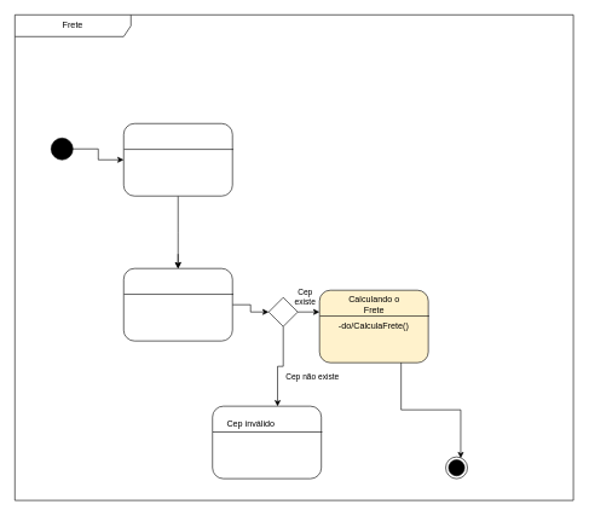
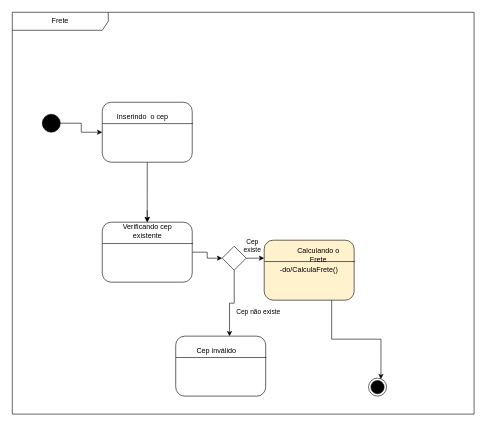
  <mxCell id="0" />
  <mxCell id="1" parent="0" />
  <mxCell id="2" value="Frete" style="shape=umlFrame;whiteSpace=wrap;html=1;pointerEvents=0;recursiveResize=0;container=1;collapsible=0;width=160;" parent="1" vertex="1"><mxGeometry x="20" y="20" width="770" height="670" as="geometry" /></mxCell>
  <mxCell id="3" style="edgeStyle=orthogonalEdgeStyle;rounded=0;orthogonalLoop=1;jettySize=auto;html=1;exitX=0.5;exitY=1;exitDx=0;exitDy=0;" parent="2" source="4" edge="1"><mxGeometry relative="1" as="geometry"><mxPoint x="225" y="350" as="targetPoint" /></mxGeometry></mxCell>
  <mxCell id="4" value="" style="rounded=1;whiteSpace=wrap;html=1;" parent="2" vertex="1"><mxGeometry x="150" y="150" width="150" height="100" as="geometry" /></mxCell>
  <mxCell id="5" value="" style="endArrow=none;html=1;rounded=0;exitX=0.003;exitY=0.356;exitDx=0;exitDy=0;exitPerimeter=0;entryX=1.008;entryY=0.356;entryDx=0;entryDy=0;entryPerimeter=0;" parent="2" source="4" target="4" edge="1"><mxGeometry width="50" height="50" relative="1" as="geometry"><mxPoint x="310" y="240" as="sourcePoint" /><mxPoint x="360" y="190" as="targetPoint" /></mxGeometry></mxCell>
  <mxCell id="6" value="" style="ellipse;html=1;shape=endState;fillColor=#000000;" parent="2" vertex="1"><mxGeometry x="594" y="610" width="30" height="30" as="geometry" /></mxCell>
  <mxCell id="7" style="edgeStyle=orthogonalEdgeStyle;rounded=0;orthogonalLoop=1;jettySize=auto;html=1;exitX=1;exitY=0.5;exitDx=0;exitDy=0;" parent="2" source="8" target="4" edge="1"><mxGeometry relative="1" as="geometry" /></mxCell>
  <mxCell id="8" value="" style="ellipse;html=1;fillColor=#000000;" parent="2" vertex="1"><mxGeometry x="50" y="170" width="30" height="30" as="geometry" /></mxCell>
+ <mxCell id="9" value="Inserindo&amp;nbsp; o cep" style="text;html=1;strokeColor=none;fillColor=none;align=center;verticalAlign=middle;whiteSpace=wrap;rounded=0;" parent="2" vertex="1"><mxGeometry x="170" y="160" width="95" height="30" as="geometry" /></mxCell>
  <mxCell id="10" style="edgeStyle=orthogonalEdgeStyle;rounded=0;orthogonalLoop=1;jettySize=auto;html=1;exitX=1;exitY=0.5;exitDx=0;exitDy=0;" parent="2" source="11" target="16" edge="1"><mxGeometry relative="1" as="geometry" /></mxCell>
  <mxCell id="11" value="" style="rounded=1;whiteSpace=wrap;html=1;" parent="2" vertex="1"><mxGeometry x="150" y="350" width="150" height="100" as="geometry" /></mxCell>
  <mxCell id="12" value="" style="endArrow=none;html=1;rounded=0;exitX=0.003;exitY=0.356;exitDx=0;exitDy=0;exitPerimeter=0;entryX=1.008;entryY=0.356;entryDx=0;entryDy=0;entryPerimeter=0;" parent="2" source="11" target="11" edge="1"><mxGeometry width="50" height="50" relative="1" as="geometry"><mxPoint x="310" y="440" as="sourcePoint" /><mxPoint x="360" y="390" as="targetPoint" /></mxGeometry></mxCell>
+ <mxCell id="13" value="Verificando cep existente" style="text;html=1;strokeColor=none;fillColor=none;align=center;verticalAlign=middle;whiteSpace=wrap;rounded=0;" parent="2" vertex="1"><mxGeometry x="177.5" y="350" width="95" height="30" as="geometry" /></mxCell>
  <mxCell id="14" style="edgeStyle=orthogonalEdgeStyle;rounded=0;orthogonalLoop=1;jettySize=auto;html=1;exitX=0.5;exitY=1;exitDx=0;exitDy=0;entryX=0.5;entryY=0;entryDx=0;entryDy=0;" parent="2" target="11" edge="1"><mxGeometry relative="1" as="geometry"><mxPoint x="225" y="330" as="sourcePoint" /></mxGeometry></mxCell>
  <mxCell id="15" value="Cep &lt;br&gt;existe" style="edgeStyle=orthogonalEdgeStyle;rounded=0;orthogonalLoop=1;jettySize=auto;html=1;exitX=1;exitY=0.5;exitDx=0;exitDy=0;" parent="2" source="16" edge="1"><mxGeometry x="-0.337" y="20" relative="1" as="geometry"><mxPoint x="420" y="410.167" as="targetPoint" /><mxPoint as="offset" /></mxGeometry></mxCell>
  <mxCell id="16" value="" style="rhombus;whiteSpace=wrap;html=1;" parent="2" vertex="1"><mxGeometry x="350" y="390" width="40" height="40" as="geometry" /></mxCell>
  <mxCell id="17" value="-do/CalculaFrete()" style="rounded=1;whiteSpace=wrap;html=1;fillColor=#fff2cc;" parent="2" vertex="1"><mxGeometry x="420" y="380" width="150" height="100" as="geometry" /></mxCell>
  <mxCell id="18" value="" style="endArrow=none;html=1;rounded=0;exitX=0.003;exitY=0.356;exitDx=0;exitDy=0;exitPerimeter=0;entryX=1.008;entryY=0.356;entryDx=0;entryDy=0;entryPerimeter=0;" parent="2" source="17" target="17" edge="1"><mxGeometry width="50" height="50" relative="1" as="geometry"><mxPoint x="580" y="470" as="sourcePoint" /><mxPoint x="630" y="420" as="targetPoint" /></mxGeometry></mxCell>
- <mxCell id="19" value="Calculando o Frete" style="text;html=1;strokeColor=none;fillColor=none;align=center;verticalAlign=middle;whiteSpace=wrap;rounded=0;" parent="2" vertex="1"><mxGeometry x="447.5" y="385" width="95" height="30" as="geometry" /></mxCell>
+ <mxCell id="19" value="Calculando o Frete" style="text;html=1;strokeColor=none;fillColor=none;align=center;verticalAlign=middle;whiteSpace=wrap;rounded=0;" parent="2" vertex="1"><mxGeometry x="462.5" y="390" width="95" height="30" as="geometry" /></mxCell>
  <mxCell id="20" value="" style="rounded=1;whiteSpace=wrap;html=1;" parent="2" vertex="1"><mxGeometry x="272.5" y="540" width="150" height="100" as="geometry" /></mxCell>
  <mxCell id="21" value="" style="endArrow=none;html=1;rounded=0;exitX=0.003;exitY=0.356;exitDx=0;exitDy=0;exitPerimeter=0;entryX=1.008;entryY=0.356;entryDx=0;entryDy=0;entryPerimeter=0;" parent="2" source="20" target="20" edge="1"><mxGeometry width="50" height="50" relative="1" as="geometry"><mxPoint x="432.5" y="630" as="sourcePoint" /><mxPoint x="482.5" y="580" as="targetPoint" /></mxGeometry></mxCell>
- <mxCell id="22" value="Cep inválido" style="text;html=1;strokeColor=none;fillColor=none;align=center;verticalAlign=middle;whiteSpace=wrap;rounded=0;" parent="2" vertex="1"><mxGeometry x="277.5" y="550" width="95" height="30" as="geometry" /></mxCell>
+ <mxCell id="22" value="Cep inválido" style="text;html=1;strokeColor=none;fillColor=none;align=center;verticalAlign=middle;whiteSpace=wrap;rounded=0;" parent="2" vertex="1"><mxGeometry x="292.5" y="550" width="95" height="30" as="geometry" /></mxCell>
  <mxCell id="23" style="edgeStyle=orthogonalEdgeStyle;rounded=0;orthogonalLoop=1;jettySize=auto;html=1;exitX=0.75;exitY=1;exitDx=0;exitDy=0;entryX=0.689;entryY=0.061;entryDx=0;entryDy=0;entryPerimeter=0;" parent="2" source="17" target="6" edge="1"><mxGeometry relative="1" as="geometry" /></mxCell>
  <mxCell id="24" value="Cep não existe" style="edgeStyle=orthogonalEdgeStyle;rounded=0;orthogonalLoop=1;jettySize=auto;html=1;exitX=0.5;exitY=1;exitDx=0;exitDy=0;entryX=0.598;entryY=0.002;entryDx=0;entryDy=0;entryPerimeter=0;" parent="2" source="16" target="20" edge="1"><mxGeometry x="-0.068" y="43" relative="1" as="geometry"><mxPoint x="40" y="-28" as="offset" /></mxGeometry></mxCell>
